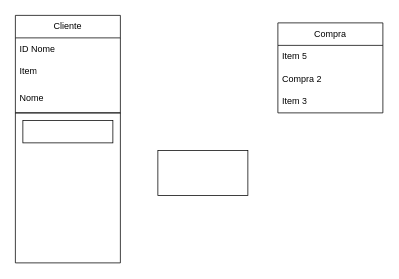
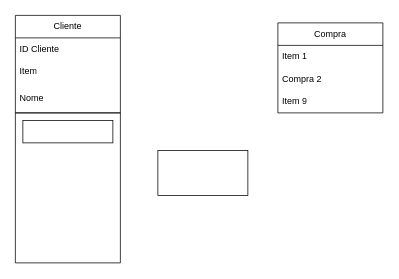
  <mxCell id="0" />
  <mxCell id="1" parent="0" />
  <mxCell id="2" value="Compra" style="swimlane;fontStyle=0;childLayout=stackLayout;horizontal=1;startSize=30;horizontalStack=0;resizeParent=1;resizeParentMax=0;resizeLast=0;collapsible=1;marginBottom=0;whiteSpace=wrap;html=1;" vertex="1" parent="1"><mxGeometry x="370" y="30" width="140" height="120" as="geometry" /></mxCell>
- <mxCell id="3" value="Item 5" style="text;strokeColor=none;fillColor=none;align=left;verticalAlign=middle;spacingLeft=4;spacingRight=4;overflow=hidden;points=[[0,0.5],[1,0.5]];portConstraint=eastwest;rotatable=0;whiteSpace=wrap;html=1;" vertex="1" parent="2"><mxGeometry y="30" width="140" height="30" as="geometry" /></mxCell>
+ <mxCell id="3" value="Item 1" style="text;strokeColor=none;fillColor=none;align=left;verticalAlign=middle;spacingLeft=4;spacingRight=4;overflow=hidden;points=[[0,0.5],[1,0.5]];portConstraint=eastwest;rotatable=0;whiteSpace=wrap;html=1;" vertex="1" parent="2"><mxGeometry y="30" width="140" height="30" as="geometry" /></mxCell>
  <mxCell id="4" value="Compra 2" style="text;strokeColor=none;fillColor=none;align=left;verticalAlign=middle;spacingLeft=4;spacingRight=4;overflow=hidden;points=[[0,0.5],[1,0.5]];portConstraint=eastwest;rotatable=0;whiteSpace=wrap;html=1;" vertex="1" parent="2"><mxGeometry y="60" width="140" height="30" as="geometry" /></mxCell>
- <mxCell id="5" value="Item 3" style="text;strokeColor=none;fillColor=none;align=left;verticalAlign=middle;spacingLeft=4;spacingRight=4;overflow=hidden;points=[[0,0.5],[1,0.5]];portConstraint=eastwest;rotatable=0;whiteSpace=wrap;html=1;" vertex="1" parent="2"><mxGeometry y="90" width="140" height="30" as="geometry" /></mxCell>
+ <mxCell id="5" value="Item 9" style="text;strokeColor=none;fillColor=none;align=left;verticalAlign=middle;spacingLeft=4;spacingRight=4;overflow=hidden;points=[[0,0.5],[1,0.5]];portConstraint=eastwest;rotatable=0;whiteSpace=wrap;html=1;" vertex="1" parent="2"><mxGeometry y="90" width="140" height="30" as="geometry" /></mxCell>
  <mxCell id="6" value="" style="rounded=0;whiteSpace=wrap;html=1;" vertex="1" parent="1"><mxGeometry x="210" y="200" width="120" height="60" as="geometry" /></mxCell>
  <mxCell id="7" value="Cliente" style="swimlane;fontStyle=0;childLayout=stackLayout;horizontal=1;startSize=30;horizontalStack=0;resizeParent=1;resizeParentMax=0;resizeLast=0;collapsible=1;marginBottom=0;whiteSpace=wrap;html=1;" vertex="1" parent="1"><mxGeometry x="20" y="20" width="140" height="130" as="geometry" /></mxCell>
- <mxCell id="8" value="ID Nome" style="text;strokeColor=none;fillColor=none;align=left;verticalAlign=middle;spacingLeft=4;spacingRight=4;overflow=hidden;points=[[0,0.5],[1,0.5]];portConstraint=eastwest;rotatable=0;whiteSpace=wrap;html=1;" vertex="1" parent="7"><mxGeometry y="30" width="140" height="30" as="geometry" /></mxCell>
+ <mxCell id="8" value="ID Cliente" style="text;strokeColor=none;fillColor=none;align=left;verticalAlign=middle;spacingLeft=4;spacingRight=4;overflow=hidden;points=[[0,0.5],[1,0.5]];portConstraint=eastwest;rotatable=0;whiteSpace=wrap;html=1;" vertex="1" parent="7"><mxGeometry y="30" width="140" height="30" as="geometry" /></mxCell>
  <mxCell id="9" value="Item" style="text;strokeColor=none;fillColor=none;align=left;verticalAlign=middle;spacingLeft=4;spacingRight=4;overflow=hidden;points=[[0,0.5],[1,0.5]];portConstraint=eastwest;rotatable=0;whiteSpace=wrap;html=1;" vertex="1" parent="7"><mxGeometry y="60" width="140" height="30" as="geometry" /></mxCell>
  <mxCell id="10" value="Nome" style="text;strokeColor=none;fillColor=none;align=left;verticalAlign=middle;spacingLeft=4;spacingRight=4;overflow=hidden;points=[[0,0.5],[1,0.5]];portConstraint=eastwest;rotatable=0;whiteSpace=wrap;html=1;" vertex="1" parent="7"><mxGeometry y="90" width="140" height="40" as="geometry" /></mxCell>
  <mxCell id="11" value="" style="swimlane;startSize=0;" vertex="1" parent="1"><mxGeometry x="20" y="150" width="140" height="200" as="geometry" /></mxCell>
  <mxCell id="12" value="" style="whiteSpace=wrap;html=1;" vertex="1" parent="11"><mxGeometry x="10" y="10" width="120" height="30" as="geometry" /></mxCell>
